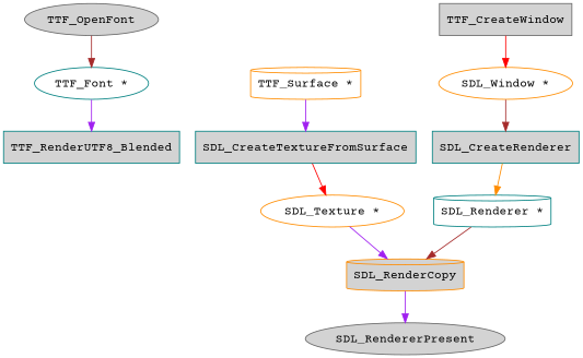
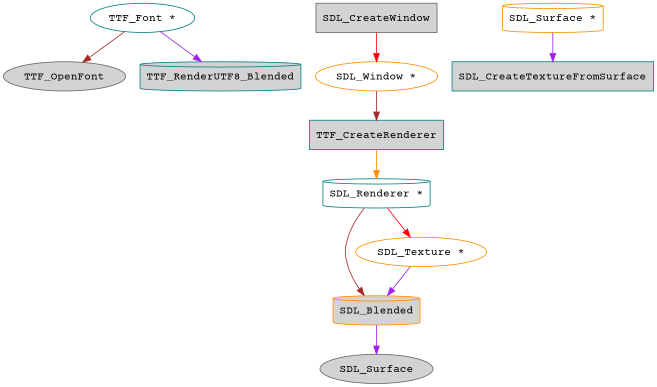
  digraph {
    fontname="Courier Prime"
    node [color=teal fillcolor=lightgrey fontname="Courier Prime" shape=ellipse style=filled]
    edge [color=purple fontname="Courier Prime"]
    TTF_OpenFont [color=gray40]
    "TTF_Font *" [fillcolor="" style=""]
-   TTF_RenderUTF8_Blended [shape=box]
-   SDL_CreateRenderer [shape=box]
+   TTF_RenderUTF8_Blended [shape=cylinder]
+   SDL_CreateRenderer [shape=box label=TTF_CreateRenderer]
    "SDL_Renderer *" [shape=cylinder fillcolor="" style=""]
-   SDL_RenderCopy [color=darkorange shape=cylinder]
-   "SDL_Surface *" [color=darkorange shape=cylinder label="TTF_Surface *" fillcolor="" style=""]
+   SDL_RenderCopy [color=darkorange shape=cylinder label=SDL_Blended]
+   "SDL_Surface *" [color=darkorange shape=cylinder fillcolor="" style=""]
    SDL_CreateTextureFromSurface [shape=box]
    "SDL_Texture *" [color=darkorange fillcolor="" style=""]
-   SDL_RendererPresent [color=gray40]
-   SDL_CreateWindow [color=gray40 shape=box label=TTF_CreateWindow]
+   SDL_RendererPresent [color=gray40 label=SDL_Surface]
+   SDL_CreateWindow [color=gray40 shape=box]
    "SDL_Window *" [color=darkorange fillcolor="" style=""]
-   TTF_OpenFont -> "TTF_Font *" [color=brown]
+   "TTF_Font *" -> TTF_OpenFont [color=brown]
    "TTF_Font *" -> TTF_RenderUTF8_Blended
    SDL_CreateRenderer -> "SDL_Renderer *" [color=darkorange]
    "SDL_Renderer *" -> SDL_RenderCopy [color=brown]
    SDL_RenderCopy -> SDL_RendererPresent
    "SDL_Surface *" -> SDL_CreateTextureFromSurface
-   SDL_CreateTextureFromSurface -> "SDL_Texture *" [color=red]
+   "SDL_Renderer *" -> "SDL_Texture *" [color=red]
    "SDL_Texture *" -> SDL_RenderCopy
    SDL_CreateWindow -> "SDL_Window *" [color=red]
    "SDL_Window *" -> SDL_CreateRenderer [color=brown]
  }
